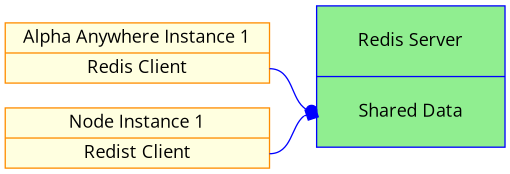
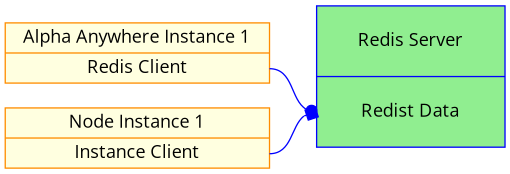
  digraph {
    fontname="Open Sans"
    rankdir=LR
    node [color=darkorange fillcolor=lightyellow fontname="Open Sans" shape=record style=filled]
    edge [color=blue fontname="Open Sans" headport=m tailport=m]
    n1 [label="Alpha Anywhere Instance 1|<m>Redis Client" width=2.8]
-   n2 [color=blue fillcolor=lightgreen height=1.5 label="Redis Server|<m>Shared Data" width=2]
-   n3 [label="Node Instance 1|<m>Redist Client" width=2.8]
+   n2 [color=blue fillcolor=lightgreen height=1.5 label="Redis Server|<m>Redist Data" width=2]
+   n3 [label="Node Instance 1|<m>Instance Client" width=2.8]
    n1 -> n2 [arrowhead=dot]
    n3 -> n2 [arrowhead=box]
  }
